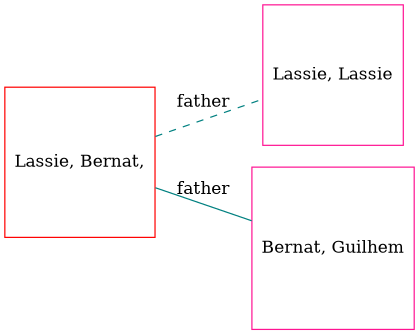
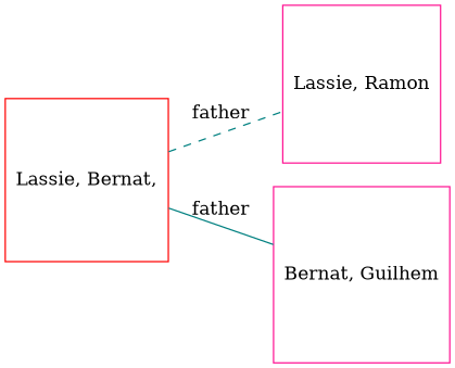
  digraph {
    rankdir=LR
    node [color=deeppink regular=1 shape=box]
    edge [arrowsize=0.0 color=teal dir=none]
    n1 [color=red label="Lassie, Bernat,"]
-   n2 [label="Lassie, Lassie"]
+   n2 [label="Lassie, Ramon"]
    n3 [label="Bernat, Guilhem"]
    n1 -> n2 [label=father style=dashed]
    n1 -> n3 [label=father style=solid]
  }
